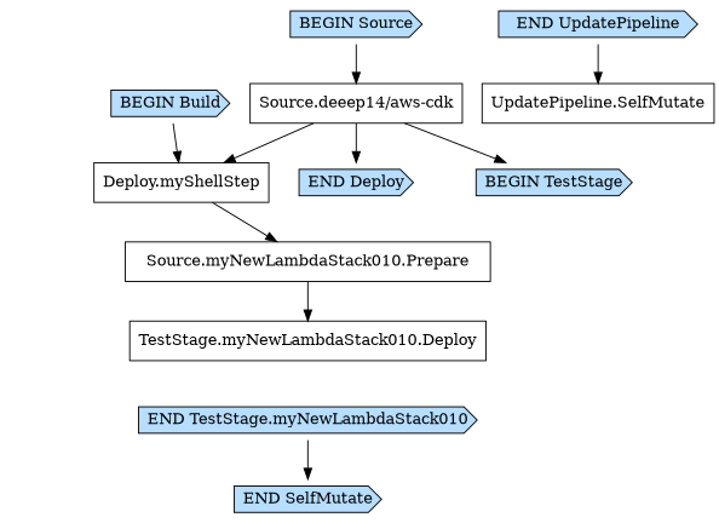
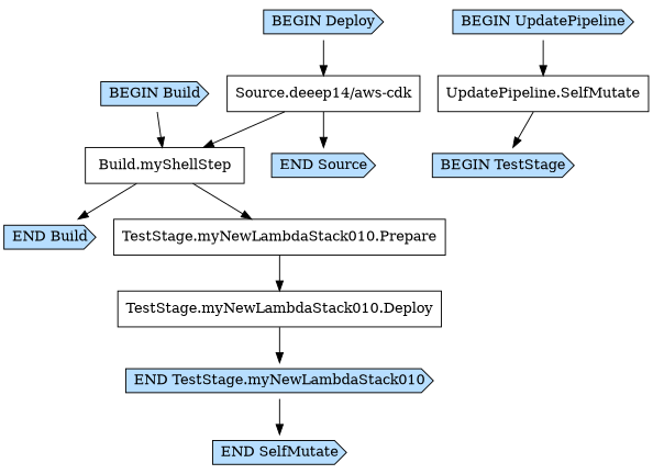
  digraph {
    node [shape=cds fillcolor="#b7deff" style=filled]
-   "Build.myShellStep" [shape=box label="Deploy.myShellStep" fillcolor="" style=""]
+   "Build.myShellStep" [shape=box fillcolor="" style=""]
    "BEGIN Build"
-   "TestStage.myNewLambdaStack010.Prepare" [shape=box label="Source.myNewLambdaStack010.Prepare" fillcolor="" style=""]
+   "END Build"
+   "TestStage.myNewLambdaStack010.Prepare" [shape=box fillcolor="" style=""]
    "UpdatePipeline.SelfMutate" [shape=box fillcolor="" style=""]
    "BEGIN TestStage"
    "TestStage.myNewLambdaStack010.Deploy" [shape=box fillcolor="" style=""]
    "Source.deeep14/aws-cdk" [shape=box fillcolor="" style=""]
-   "END Source" [label="END Deploy"]
-   "BEGIN UpdatePipeline" [label="END UpdatePipeline"]
+   "END Source"
+   "BEGIN UpdatePipeline"
    n11 [label="END SelfMutate"]
    "END TestStage.myNewLambdaStack010"
-   "BEGIN Source"
+   "BEGIN Source" [label="BEGIN Deploy"]
+   "Build.myShellStep" -> "END Build"
    "Build.myShellStep" -> "TestStage.myNewLambdaStack010.Prepare"
    "BEGIN Build" -> "Build.myShellStep"
    "TestStage.myNewLambdaStack010.Prepare" -> "TestStage.myNewLambdaStack010.Deploy"
-   "Source.deeep14/aws-cdk" -> "BEGIN TestStage"
+   "UpdatePipeline.SelfMutate" -> "BEGIN TestStage"
+   "TestStage.myNewLambdaStack010.Deploy" -> "END TestStage.myNewLambdaStack010"
    "Source.deeep14/aws-cdk" -> "Build.myShellStep"
    "Source.deeep14/aws-cdk" -> "END Source"
    "BEGIN UpdatePipeline" -> "UpdatePipeline.SelfMutate"
    "END TestStage.myNewLambdaStack010" -> n11
    "BEGIN Source" -> "Source.deeep14/aws-cdk"
  }
